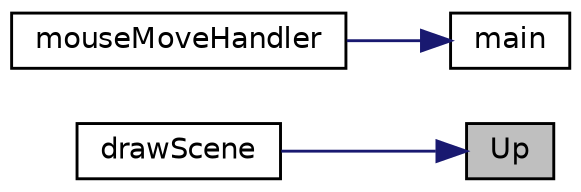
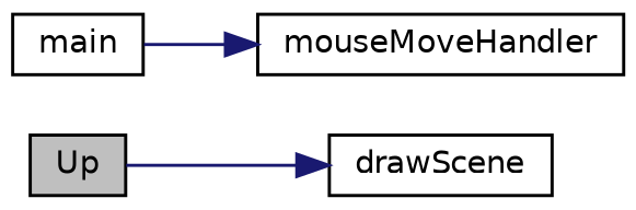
  digraph {
    rankdir=RL
    node [color=black fillcolor=white fontname=Helvetica fontsize=10 shape=record style=filled]
    edge [color=midnightblue dir=back fontname=Helvetica fontsize=10 labelfontname=Helvetica labelfontsize=10 style=solid]
    n1 [fillcolor=grey75 fontcolor=black height=0.2 label=Up width=0.4]
    n2 [height=0.2 label=drawScene width=0.4]
    n3 [height=0.2 label=mouseMoveHandler width=0.4]
    n4 [height=0.2 label=main width=0.4]
-   n1 -> n2
-   n4 -> n3
+   n2 -> n1
+   n3 -> n4
  }
